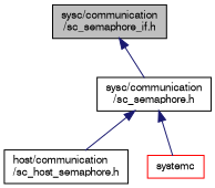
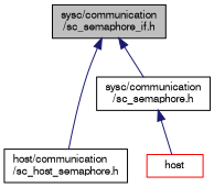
  digraph {
    node [color=black fillcolor=white fontname=FreeSans fontsize=10 shape=record style=filled]
    edge [color=midnightblue dir=back fontname=FreeSans fontsize=10 labelfontname=FreeSans labelfontsize=10 style=solid]
    n1 [fillcolor=grey75 fontcolor=black height=0.2 label="sysc/communication\l/sc_semaphore_if.h" width=0.4]
    n2 [height=0.2 label="sysc/communication\l/sc_semaphore.h" width=0.4]
    n3 [height=0.2 label="host/communication\l/sc_host_semaphore.h" width=0.4]
-   n4 [color=red height=0.2 label=systemc width=0.4]
+   n4 [color=red height=0.2 label=host width=0.4]
    n1 -> n2
-   n2 -> n3
+   n1 -> n3
    n2 -> n4
  }
